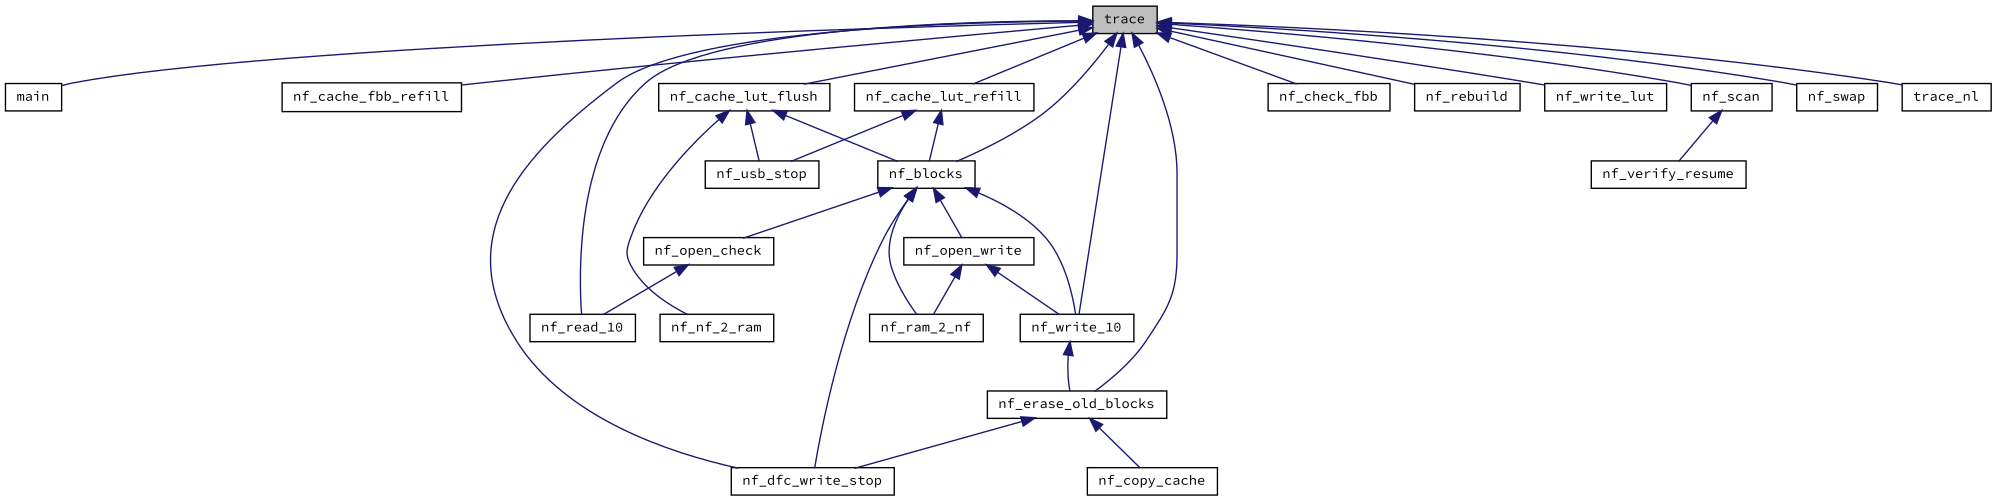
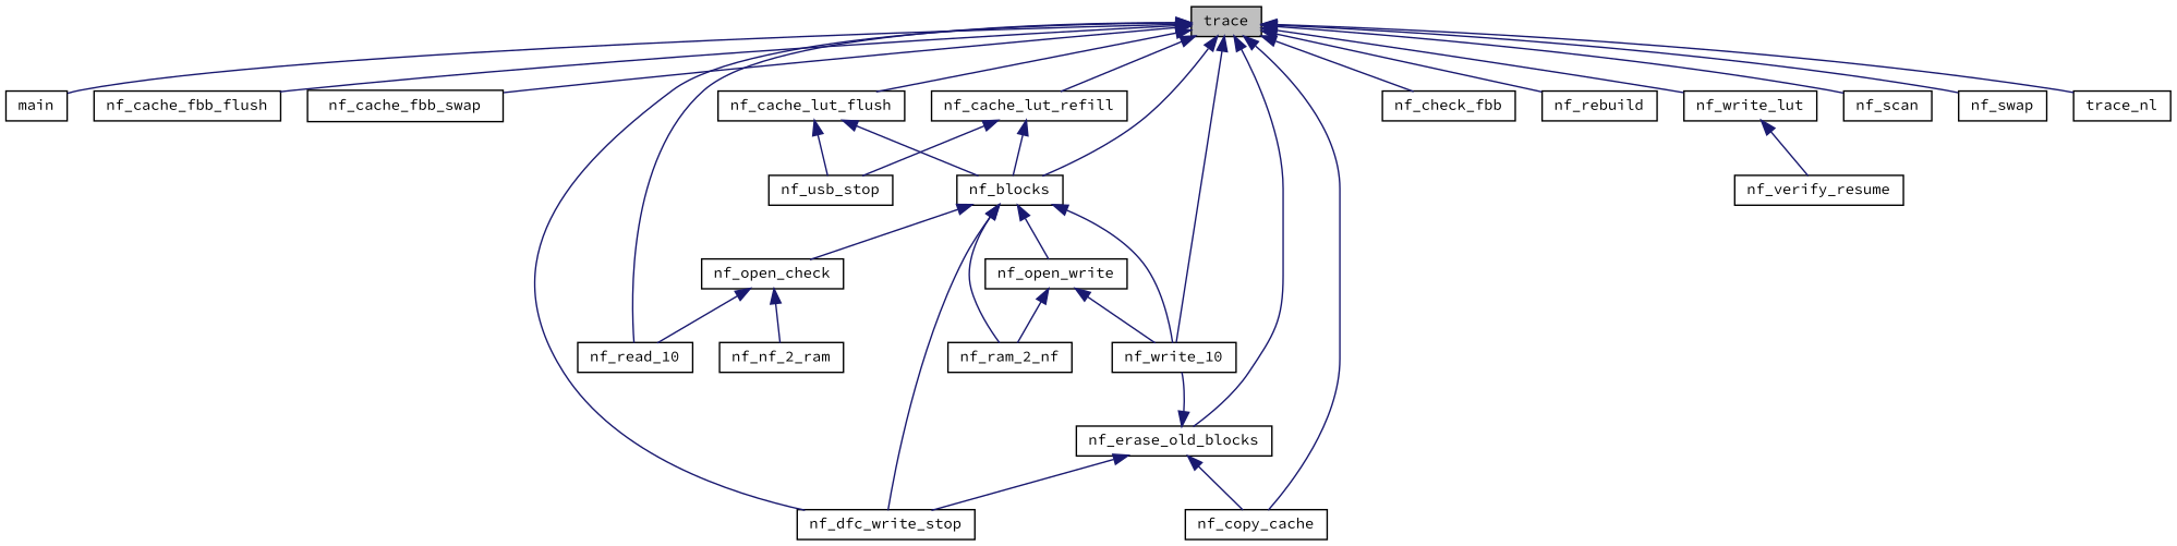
  digraph {
    fontname="Source Code Pro"
    rankdir=TB
    node [color=black fillcolor=white fontname="Source Code Pro" fontsize=10 shape=record style=filled]
    edge [color=midnightblue dir=back fontname="Source Code Pro" fontsize=10 labelfontname="FreeSans.ttf" labelfontsize=10 style=solid]
    n1 [fillcolor=grey75 fontcolor=black height=0.2 label=trace width=0.4]
    n2 [height=0.2 label=main width=0.4]
-   n4 [height=0.2 label=nf_cache_fbb_refill width=0.4]
+   n3 [height=0.2 label=nf_cache_fbb_flush width=0.4]
+   n4 [height=0.2 label=nf_cache_fbb_swap width=0.4]
    n5 [height=0.2 label=nf_cache_lut_flush width=0.4]
    n6 [height=0.2 label=nf_blocks width=0.4]
    n7 [height=0.2 label=nf_dfc_write_stop width=0.4]
    n8 [height=0.2 label=nf_read_10 width=0.4]
    n9 [height=0.2 label=nf_write_10 width=0.4]
    n10 [height=0.2 label=nf_cache_lut_refill width=0.4]
    n11 [height=0.2 label=nf_check_fbb width=0.4]
    n12 [height=0.2 label=nf_copy_cache width=0.4]
    n13 [height=0.2 label=nf_erase_old_blocks width=0.4]
    n14 [height=0.2 label=nf_rebuild width=0.4]
    n15 [height=0.2 label=nf_scan width=0.4]
    n16 [height=0.2 label=nf_swap width=0.4]
    n17 [height=0.2 label=nf_write_lut width=0.4]
    n18 [height=0.2 label=trace_nl width=0.4]
    n19 [height=0.2 label=nf_usb_stop width=0.4]
    n20 [height=0.2 label=nf_open_check width=0.4]
    n21 [height=0.2 label=nf_open_write width=0.4]
    n22 [height=0.2 label=nf_ram_2_nf width=0.4]
    n23 [height=0.2 label=nf_verify_resume width=0.4]
    n24 [height=0.2 label=nf_nf_2_ram width=0.4]
    n1 -> n2
+   n1 -> n3
    n1 -> n4
    n1 -> n5
    n1 -> n6
    n1 -> n7
    n1 -> n8
    n1 -> n9
    n1 -> n10
    n1 -> n11
+   n1 -> n12
    n1 -> n13
    n1 -> n14
    n1 -> n15
    n1 -> n16
    n1 -> n17
    n1 -> n18
    n5 -> n6
    n5 -> n19
    n6 -> n7
    n6 -> n9
    n6 -> n20
    n6 -> n21
    n6 -> n22
    n10 -> n6
    n10 -> n19
    n13 -> n7
-   n9 -> n13
+   n13 -> n9
    n13 -> n12
-   n15 -> n23
+   n17 -> n23
    n20 -> n8
-   n5 -> n24
+   n20 -> n24
    n21 -> n9
    n21 -> n22
  }
